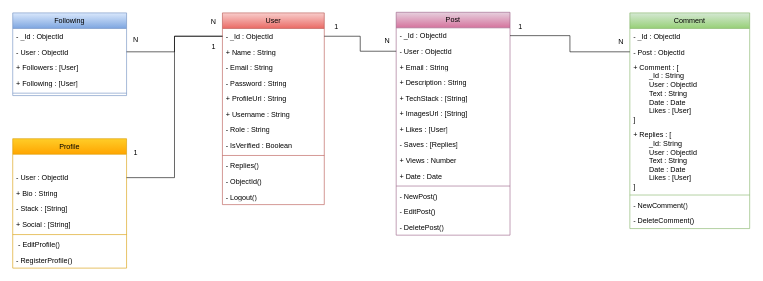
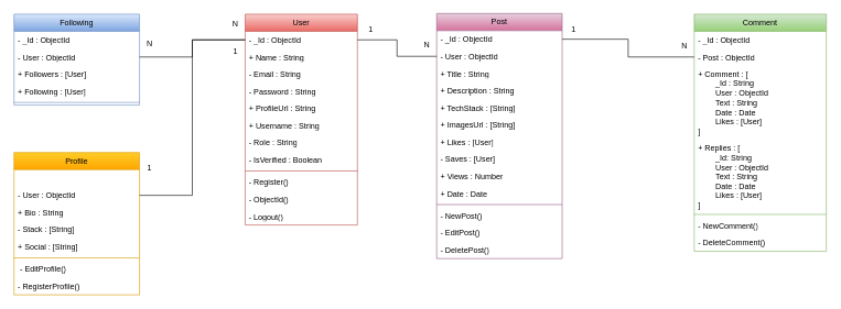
  <mxCell id="0" />
  <mxCell id="1" parent="0" />
  <mxCell id="2" value="User" style="swimlane;fontStyle=0;childLayout=stackLayout;horizontal=1;startSize=26;fillColor=#f8cecc;horizontalStack=0;resizeParent=1;resizeParentMax=0;resizeLast=0;collapsible=1;marginBottom=0;whiteSpace=wrap;html=1;strokeColor=#b85450;gradientColor=#ea6b66;" parent="1" vertex="1"><mxGeometry x="370" y="21" width="170" height="320" as="geometry" /></mxCell>
  <mxCell id="3" value="- _Id : ObjectId" style="text;strokeColor=none;fillColor=none;align=left;verticalAlign=top;spacingLeft=4;spacingRight=4;overflow=hidden;rotatable=0;points=[[0,0.5],[1,0.5]];portConstraint=eastwest;whiteSpace=wrap;html=1;" parent="2" vertex="1"><mxGeometry y="26" width="170" height="26" as="geometry" /></mxCell>
  <mxCell id="4" value="+ Name : String" style="text;strokeColor=none;fillColor=none;align=left;verticalAlign=top;spacingLeft=4;spacingRight=4;overflow=hidden;rotatable=0;points=[[0,0.5],[1,0.5]];portConstraint=eastwest;whiteSpace=wrap;html=1;" parent="2" vertex="1"><mxGeometry y="52" width="170" height="26" as="geometry" /></mxCell>
  <mxCell id="5" value="- Email : String" style="text;strokeColor=none;fillColor=none;align=left;verticalAlign=top;spacingLeft=4;spacingRight=4;overflow=hidden;rotatable=0;points=[[0,0.5],[1,0.5]];portConstraint=eastwest;whiteSpace=wrap;html=1;" parent="2" vertex="1"><mxGeometry y="78" width="170" height="26" as="geometry" /></mxCell>
  <mxCell id="6" value="- Password : String" style="text;strokeColor=none;fillColor=none;align=left;verticalAlign=top;spacingLeft=4;spacingRight=4;overflow=hidden;rotatable=0;points=[[0,0.5],[1,0.5]];portConstraint=eastwest;whiteSpace=wrap;html=1;" parent="2" vertex="1"><mxGeometry y="104" width="170" height="26" as="geometry" /></mxCell>
  <mxCell id="7" value="+ ProfileUrl : String" style="text;strokeColor=none;fillColor=none;align=left;verticalAlign=top;spacingLeft=4;spacingRight=4;overflow=hidden;rotatable=0;points=[[0,0.5],[1,0.5]];portConstraint=eastwest;whiteSpace=wrap;html=1;" parent="2" vertex="1"><mxGeometry y="130" width="170" height="26" as="geometry" /></mxCell>
  <mxCell id="8" value="+ Username : String" style="text;strokeColor=none;fillColor=none;align=left;verticalAlign=top;spacingLeft=4;spacingRight=4;overflow=hidden;rotatable=0;points=[[0,0.5],[1,0.5]];portConstraint=eastwest;whiteSpace=wrap;html=1;" parent="2" vertex="1"><mxGeometry y="156" width="170" height="26" as="geometry" /></mxCell>
  <mxCell id="9" value="- Role : String" style="text;strokeColor=none;fillColor=none;align=left;verticalAlign=top;spacingLeft=4;spacingRight=4;overflow=hidden;rotatable=0;points=[[0,0.5],[1,0.5]];portConstraint=eastwest;whiteSpace=wrap;html=1;" vertex="1" parent="2"><mxGeometry y="182" width="170" height="26" as="geometry" /></mxCell>
  <mxCell id="10" value="- IsVerified : Boolean" style="text;strokeColor=none;fillColor=none;align=left;verticalAlign=top;spacingLeft=4;spacingRight=4;overflow=hidden;rotatable=0;points=[[0,0.5],[1,0.5]];portConstraint=eastwest;whiteSpace=wrap;html=1;" vertex="1" parent="2"><mxGeometry y="208" width="170" height="26" as="geometry" /></mxCell>
  <mxCell id="11" value="" style="line;strokeWidth=1;fillColor=none;align=left;verticalAlign=middle;spacingTop=-1;spacingLeft=3;spacingRight=3;rotatable=0;labelPosition=right;points=[];portConstraint=eastwest;strokeColor=inherit;" parent="2" vertex="1"><mxGeometry y="234" width="170" height="8" as="geometry" /></mxCell>
- <mxCell id="12" value="- Replies()" style="text;strokeColor=none;fillColor=none;align=left;verticalAlign=top;spacingLeft=4;spacingRight=4;overflow=hidden;rotatable=0;points=[[0,0.5],[1,0.5]];portConstraint=eastwest;whiteSpace=wrap;html=1;perimeterSpacing=0;glass=0;rounded=0;" parent="2" vertex="1"><mxGeometry y="242" width="170" height="26" as="geometry" /></mxCell>
+ <mxCell id="12" value="- Register()" style="text;strokeColor=none;fillColor=none;align=left;verticalAlign=top;spacingLeft=4;spacingRight=4;overflow=hidden;rotatable=0;points=[[0,0.5],[1,0.5]];portConstraint=eastwest;whiteSpace=wrap;html=1;perimeterSpacing=0;glass=0;rounded=0;" parent="2" vertex="1"><mxGeometry y="242" width="170" height="26" as="geometry" /></mxCell>
  <mxCell id="13" value="- ObjectId()" style="text;strokeColor=none;fillColor=none;align=left;verticalAlign=top;spacingLeft=4;spacingRight=4;overflow=hidden;rotatable=0;points=[[0,0.5],[1,0.5]];portConstraint=eastwest;whiteSpace=wrap;html=1;perimeterSpacing=0;glass=0;rounded=0;" parent="2" vertex="1"><mxGeometry y="268" width="170" height="26" as="geometry" /></mxCell>
  <mxCell id="14" value="- Logout()" style="text;strokeColor=none;fillColor=none;align=left;verticalAlign=top;spacingLeft=4;spacingRight=4;overflow=hidden;rotatable=0;points=[[0,0.5],[1,0.5]];portConstraint=eastwest;whiteSpace=wrap;html=1;perimeterSpacing=0;glass=0;rounded=0;" parent="2" vertex="1"><mxGeometry y="294" width="170" height="26" as="geometry" /></mxCell>
  <mxCell id="15" value="Comment" style="swimlane;fontStyle=0;childLayout=stackLayout;horizontal=1;startSize=26;fillColor=#d5e8d4;horizontalStack=0;resizeParent=1;resizeParentMax=0;resizeLast=0;collapsible=1;marginBottom=0;whiteSpace=wrap;html=1;strokeColor=#82b366;gradientColor=#97d077;" parent="1" vertex="1"><mxGeometry x="1050" y="21" width="200" height="360" as="geometry" /></mxCell>
  <mxCell id="16" value="- _Id : ObjectId" style="text;strokeColor=none;fillColor=none;align=left;verticalAlign=top;spacingLeft=4;spacingRight=4;overflow=hidden;rotatable=0;points=[[0,0.5],[1,0.5]];portConstraint=eastwest;whiteSpace=wrap;html=1;" parent="15" vertex="1"><mxGeometry y="26" width="200" height="26" as="geometry" /></mxCell>
  <mxCell id="17" value="- Post : ObjectId" style="text;strokeColor=none;fillColor=none;align=left;verticalAlign=top;spacingLeft=4;spacingRight=4;overflow=hidden;rotatable=0;points=[[0,0.5],[1,0.5]];portConstraint=eastwest;whiteSpace=wrap;html=1;" parent="15" vertex="1"><mxGeometry y="52" width="200" height="26" as="geometry" /></mxCell>
  <mxCell id="18" value="+ Comment : [&lt;div&gt;&lt;span style=&quot;white-space: pre;&quot;&gt;&#09;&lt;/span&gt;_Id : String&lt;br&gt;&lt;/div&gt;&lt;div&gt;&lt;span style=&quot;white-space: pre;&quot;&gt;&#09;&lt;/span&gt;User : ObjectId&lt;br&gt;&lt;/div&gt;&lt;div&gt;&lt;span style=&quot;white-space: pre;&quot;&gt;&#09;&lt;/span&gt;Text : String&lt;br&gt;&lt;/div&gt;&lt;div&gt;&lt;span style=&quot;white-space: pre;&quot;&gt;&#09;&lt;/span&gt;Date : Date&lt;br&gt;&lt;/div&gt;&lt;div&gt;&lt;span style=&quot;white-space: pre;&quot;&gt;&#09;&lt;/span&gt;Likes : [User]&lt;/div&gt;&lt;div&gt;]&lt;div&gt;&lt;br&gt;&lt;/div&gt;&lt;/div&gt;" style="text;strokeColor=none;fillColor=none;align=left;verticalAlign=top;spacingLeft=4;spacingRight=4;overflow=hidden;rotatable=0;points=[[0,0.5],[1,0.5]];portConstraint=eastwest;whiteSpace=wrap;html=1;" parent="15" vertex="1"><mxGeometry y="78" width="200" height="112" as="geometry" /></mxCell>
  <mxCell id="19" value="+ Replies : [&lt;div&gt;&lt;span style=&quot;white-space: pre;&quot;&gt;&#09;&lt;/span&gt;_Id: String&lt;br&gt;&lt;/div&gt;&lt;div&gt;&lt;span style=&quot;white-space: pre;&quot;&gt;&#09;&lt;/span&gt;User : ObjectId&lt;br&gt;&lt;/div&gt;&lt;div&gt;&lt;span style=&quot;white-space: pre;&quot;&gt;&#09;&lt;/span&gt;Text : String&lt;br&gt;&lt;/div&gt;&lt;div&gt;&lt;span style=&quot;white-space: pre;&quot;&gt;&#09;&lt;/span&gt;Date : Date&lt;br&gt;&lt;/div&gt;&lt;div&gt;&lt;span style=&quot;white-space: pre;&quot;&gt;&#09;&lt;/span&gt;Likes : [User]&lt;/div&gt;&lt;div&gt;]&lt;/div&gt;" style="text;strokeColor=none;fillColor=none;align=left;verticalAlign=top;spacingLeft=4;spacingRight=4;overflow=hidden;rotatable=0;points=[[0,0.5],[1,0.5]];portConstraint=eastwest;whiteSpace=wrap;html=1;" parent="15" vertex="1"><mxGeometry y="190" width="200" height="110" as="geometry" /></mxCell>
  <mxCell id="20" value="" style="line;strokeWidth=1;fillColor=none;align=left;verticalAlign=middle;spacingTop=-1;spacingLeft=3;spacingRight=3;rotatable=0;labelPosition=right;points=[];portConstraint=eastwest;strokeColor=inherit;" parent="15" vertex="1"><mxGeometry y="300" width="200" height="8" as="geometry" /></mxCell>
  <mxCell id="21" value="- NewComment()" style="text;strokeColor=none;fillColor=none;align=left;verticalAlign=top;spacingLeft=4;spacingRight=4;overflow=hidden;rotatable=0;points=[[0,0.5],[1,0.5]];portConstraint=eastwest;whiteSpace=wrap;html=1;" parent="15" vertex="1"><mxGeometry y="308" width="200" height="26" as="geometry" /></mxCell>
  <mxCell id="22" value="- DeleteComment()" style="text;strokeColor=none;fillColor=none;align=left;verticalAlign=top;spacingLeft=4;spacingRight=4;overflow=hidden;rotatable=0;points=[[0,0.5],[1,0.5]];portConstraint=eastwest;whiteSpace=wrap;html=1;" parent="15" vertex="1"><mxGeometry y="334" width="200" height="26" as="geometry" /></mxCell>
  <mxCell id="23" value="Post" style="swimlane;fontStyle=0;childLayout=stackLayout;horizontal=1;startSize=26;fillColor=#e6d0de;horizontalStack=0;resizeParent=1;resizeParentMax=0;resizeLast=0;collapsible=1;marginBottom=0;whiteSpace=wrap;html=1;strokeColor=#996185;gradientColor=#d5739d;" parent="1" vertex="1"><mxGeometry x="660" y="20" width="190" height="372" as="geometry" /></mxCell>
  <mxCell id="24" value="- _Id : ObjectId" style="text;strokeColor=none;fillColor=none;align=left;verticalAlign=top;spacingLeft=4;spacingRight=4;overflow=hidden;rotatable=0;points=[[0,0.5],[1,0.5]];portConstraint=eastwest;whiteSpace=wrap;html=1;" parent="23" vertex="1"><mxGeometry y="26" width="190" height="26" as="geometry" /></mxCell>
  <mxCell id="25" value="- User : ObjectId" style="text;strokeColor=none;fillColor=none;align=left;verticalAlign=top;spacingLeft=4;spacingRight=4;overflow=hidden;rotatable=0;points=[[0,0.5],[1,0.5]];portConstraint=eastwest;whiteSpace=wrap;html=1;" vertex="1" parent="23"><mxGeometry y="52" width="190" height="26" as="geometry" /></mxCell>
- <mxCell id="26" value="+ Email : String" style="text;strokeColor=none;fillColor=none;align=left;verticalAlign=top;spacingLeft=4;spacingRight=4;overflow=hidden;rotatable=0;points=[[0,0.5],[1,0.5]];portConstraint=eastwest;whiteSpace=wrap;html=1;" vertex="1" parent="23"><mxGeometry y="78" width="190" height="26" as="geometry" /></mxCell>
+ <mxCell id="26" value="+ Title : String" style="text;strokeColor=none;fillColor=none;align=left;verticalAlign=top;spacingLeft=4;spacingRight=4;overflow=hidden;rotatable=0;points=[[0,0.5],[1,0.5]];portConstraint=eastwest;whiteSpace=wrap;html=1;" vertex="1" parent="23"><mxGeometry y="78" width="190" height="26" as="geometry" /></mxCell>
  <mxCell id="27" value="+ Description : String" style="text;strokeColor=none;fillColor=none;align=left;verticalAlign=top;spacingLeft=4;spacingRight=4;overflow=hidden;rotatable=0;points=[[0,0.5],[1,0.5]];portConstraint=eastwest;whiteSpace=wrap;html=1;" parent="23" vertex="1"><mxGeometry y="104" width="190" height="26" as="geometry" /></mxCell>
  <mxCell id="28" value="+ TechStack : [String]" style="text;strokeColor=none;fillColor=none;align=left;verticalAlign=top;spacingLeft=4;spacingRight=4;overflow=hidden;rotatable=0;points=[[0,0.5],[1,0.5]];portConstraint=eastwest;whiteSpace=wrap;html=1;" parent="23" vertex="1"><mxGeometry y="130" width="190" height="26" as="geometry" /></mxCell>
  <mxCell id="29" value="+ ImagesUrl : [String]" style="text;strokeColor=none;fillColor=none;align=left;verticalAlign=top;spacingLeft=4;spacingRight=4;overflow=hidden;rotatable=0;points=[[0,0.5],[1,0.5]];portConstraint=eastwest;whiteSpace=wrap;html=1;" vertex="1" parent="23"><mxGeometry y="156" width="190" height="26" as="geometry" /></mxCell>
  <mxCell id="30" value="+ Likes : [User]" style="text;strokeColor=none;fillColor=none;align=left;verticalAlign=top;spacingLeft=4;spacingRight=4;overflow=hidden;rotatable=0;points=[[0,0.5],[1,0.5]];portConstraint=eastwest;whiteSpace=wrap;html=1;" vertex="1" parent="23"><mxGeometry y="182" width="190" height="26" as="geometry" /></mxCell>
- <mxCell id="31" value="- Saves : [Replies]" style="text;strokeColor=none;fillColor=none;align=left;verticalAlign=top;spacingLeft=4;spacingRight=4;overflow=hidden;rotatable=0;points=[[0,0.5],[1,0.5]];portConstraint=eastwest;whiteSpace=wrap;html=1;" vertex="1" parent="23"><mxGeometry y="208" width="190" height="26" as="geometry" /></mxCell>
+ <mxCell id="31" value="- Saves : [User]" style="text;strokeColor=none;fillColor=none;align=left;verticalAlign=top;spacingLeft=4;spacingRight=4;overflow=hidden;rotatable=0;points=[[0,0.5],[1,0.5]];portConstraint=eastwest;whiteSpace=wrap;html=1;" vertex="1" parent="23"><mxGeometry y="208" width="190" height="26" as="geometry" /></mxCell>
  <mxCell id="32" value="+ Views : Number" style="text;strokeColor=none;fillColor=none;align=left;verticalAlign=top;spacingLeft=4;spacingRight=4;overflow=hidden;rotatable=0;points=[[0,0.5],[1,0.5]];portConstraint=eastwest;whiteSpace=wrap;html=1;" vertex="1" parent="23"><mxGeometry y="234" width="190" height="26" as="geometry" /></mxCell>
  <mxCell id="33" value="+ Date : Date" style="text;strokeColor=none;fillColor=none;align=left;verticalAlign=top;spacingLeft=4;spacingRight=4;overflow=hidden;rotatable=0;points=[[0,0.5],[1,0.5]];portConstraint=eastwest;whiteSpace=wrap;html=1;" vertex="1" parent="23"><mxGeometry y="260" width="190" height="26" as="geometry" /></mxCell>
  <mxCell id="34" value="" style="line;strokeWidth=1;fillColor=none;align=left;verticalAlign=middle;spacingTop=-1;spacingLeft=3;spacingRight=3;rotatable=0;labelPosition=right;points=[];portConstraint=eastwest;strokeColor=inherit;" parent="23" vertex="1"><mxGeometry y="286" width="190" height="8" as="geometry" /></mxCell>
  <mxCell id="35" value="- NewPost()" style="text;strokeColor=none;fillColor=none;align=left;verticalAlign=top;spacingLeft=4;spacingRight=4;overflow=hidden;rotatable=0;points=[[0,0.5],[1,0.5]];portConstraint=eastwest;whiteSpace=wrap;html=1;" parent="23" vertex="1"><mxGeometry y="294" width="190" height="26" as="geometry" /></mxCell>
  <mxCell id="36" value="- EditPost()" style="text;strokeColor=none;fillColor=none;align=left;verticalAlign=top;spacingLeft=4;spacingRight=4;overflow=hidden;rotatable=0;points=[[0,0.5],[1,0.5]];portConstraint=eastwest;whiteSpace=wrap;html=1;" vertex="1" parent="23"><mxGeometry y="320" width="190" height="26" as="geometry" /></mxCell>
  <mxCell id="37" value="- DeletePost()" style="text;strokeColor=none;fillColor=none;align=left;verticalAlign=top;spacingLeft=4;spacingRight=4;overflow=hidden;rotatable=0;points=[[0,0.5],[1,0.5]];portConstraint=eastwest;whiteSpace=wrap;html=1;" vertex="1" parent="23"><mxGeometry y="346" width="190" height="26" as="geometry" /></mxCell>
  <mxCell id="38" value="Following" style="swimlane;fontStyle=0;childLayout=stackLayout;horizontal=1;startSize=26;fillColor=#dae8fc;horizontalStack=0;resizeParent=1;resizeParentMax=0;resizeLast=0;collapsible=1;marginBottom=0;whiteSpace=wrap;html=1;strokeColor=#6c8ebf;gradientColor=#7ea6e0;" vertex="1" parent="1"><mxGeometry x="20" y="21" width="190" height="138" as="geometry" /></mxCell>
  <mxCell id="39" value="- _Id : ObjectId" style="text;strokeColor=none;fillColor=none;align=left;verticalAlign=top;spacingLeft=4;spacingRight=4;overflow=hidden;rotatable=0;points=[[0,0.5],[1,0.5]];portConstraint=eastwest;whiteSpace=wrap;html=1;" vertex="1" parent="38"><mxGeometry y="26" width="190" height="26" as="geometry" /></mxCell>
  <mxCell id="40" value="- User : ObjectId" style="text;strokeColor=none;fillColor=none;align=left;verticalAlign=top;spacingLeft=4;spacingRight=4;overflow=hidden;rotatable=0;points=[[0,0.5],[1,0.5]];portConstraint=eastwest;whiteSpace=wrap;html=1;" vertex="1" parent="38"><mxGeometry y="52" width="190" height="26" as="geometry" /></mxCell>
  <mxCell id="41" value="+ Followers : [User]" style="text;strokeColor=none;fillColor=none;align=left;verticalAlign=top;spacingLeft=4;spacingRight=4;overflow=hidden;rotatable=0;points=[[0,0.5],[1,0.5]];portConstraint=eastwest;whiteSpace=wrap;html=1;" vertex="1" parent="38"><mxGeometry y="78" width="190" height="26" as="geometry" /></mxCell>
  <mxCell id="42" value="+ Following : [User]" style="text;strokeColor=none;fillColor=none;align=left;verticalAlign=top;spacingLeft=4;spacingRight=4;overflow=hidden;rotatable=0;points=[[0,0.5],[1,0.5]];portConstraint=eastwest;whiteSpace=wrap;html=1;" vertex="1" parent="38"><mxGeometry y="104" width="190" height="26" as="geometry" /></mxCell>
  <mxCell id="43" value="" style="line;strokeWidth=1;fillColor=none;align=left;verticalAlign=middle;spacingTop=-1;spacingLeft=3;spacingRight=3;rotatable=0;labelPosition=right;points=[];portConstraint=eastwest;strokeColor=inherit;" vertex="1" parent="38"><mxGeometry y="130" width="190" height="8" as="geometry" /></mxCell>
  <mxCell id="44" value="Profile" style="swimlane;fontStyle=0;childLayout=stackLayout;horizontal=1;startSize=26;fillColor=#ffcd28;horizontalStack=0;resizeParent=1;resizeParentMax=0;resizeLast=0;collapsible=1;marginBottom=0;whiteSpace=wrap;html=1;strokeColor=#d79b00;gradientColor=#ffa500;" vertex="1" parent="1"><mxGeometry x="20" y="231" width="190" height="216" as="geometry" /></mxCell>
  <mxCell id="45" style="text;strokeColor=none;fillColor=none;align=left;verticalAlign=top;spacingLeft=4;spacingRight=4;overflow=hidden;rotatable=0;points=[[0,0.5],[1,0.5]];portConstraint=eastwest;whiteSpace=wrap;html=1;" vertex="1" parent="44"><mxGeometry y="26" width="190" height="26" as="geometry" /></mxCell>
  <mxCell id="46" value="- User : ObjectId" style="text;strokeColor=none;fillColor=none;align=left;verticalAlign=top;spacingLeft=4;spacingRight=4;overflow=hidden;rotatable=0;points=[[0,0.5],[1,0.5]];portConstraint=eastwest;whiteSpace=wrap;html=1;" vertex="1" parent="44"><mxGeometry y="52" width="190" height="26" as="geometry" /></mxCell>
  <mxCell id="47" value="+ Bio : String" style="text;strokeColor=none;fillColor=none;align=left;verticalAlign=top;spacingLeft=4;spacingRight=4;overflow=hidden;rotatable=0;points=[[0,0.5],[1,0.5]];portConstraint=eastwest;whiteSpace=wrap;html=1;" vertex="1" parent="44"><mxGeometry y="78" width="190" height="26" as="geometry" /></mxCell>
  <mxCell id="48" value="- Stack : [String]" style="text;strokeColor=none;fillColor=none;align=left;verticalAlign=top;spacingLeft=4;spacingRight=4;overflow=hidden;rotatable=0;points=[[0,0.5],[1,0.5]];portConstraint=eastwest;whiteSpace=wrap;html=1;" vertex="1" parent="44"><mxGeometry y="104" width="190" height="26" as="geometry" /></mxCell>
  <mxCell id="49" value="+ Social : [String]" style="text;strokeColor=none;fillColor=none;align=left;verticalAlign=top;spacingLeft=4;spacingRight=4;overflow=hidden;rotatable=0;points=[[0,0.5],[1,0.5]];portConstraint=eastwest;whiteSpace=wrap;html=1;" vertex="1" parent="44"><mxGeometry y="130" width="190" height="26" as="geometry" /></mxCell>
  <mxCell id="50" value="" style="line;strokeWidth=1;fillColor=none;align=left;verticalAlign=middle;spacingTop=-1;spacingLeft=3;spacingRight=3;rotatable=0;labelPosition=right;points=[];portConstraint=eastwest;strokeColor=inherit;" vertex="1" parent="44"><mxGeometry y="156" width="190" height="8" as="geometry" /></mxCell>
  <mxCell id="51" value="&amp;nbsp;- EditProfile()" style="text;strokeColor=none;fillColor=none;align=left;verticalAlign=top;spacingLeft=4;spacingRight=4;overflow=hidden;rotatable=0;points=[[0,0.5],[1,0.5]];portConstraint=eastwest;whiteSpace=wrap;html=1;" vertex="1" parent="44"><mxGeometry y="164" width="190" height="26" as="geometry" /></mxCell>
  <mxCell id="52" value="- RegisterProfile()" style="text;strokeColor=none;fillColor=none;align=left;verticalAlign=top;spacingLeft=4;spacingRight=4;overflow=hidden;rotatable=0;points=[[0,0.5],[1,0.5]];portConstraint=eastwest;whiteSpace=wrap;html=1;" vertex="1" parent="44"><mxGeometry y="190" width="190" height="26" as="geometry" /></mxCell>
  <mxCell id="53" style="edgeStyle=orthogonalEdgeStyle;rounded=0;orthogonalLoop=1;jettySize=auto;html=1;entryX=0;entryY=0.5;entryDx=0;entryDy=0;endArrow=none;endFill=0;" edge="1" parent="1" source="40" target="3"><mxGeometry relative="1" as="geometry" /></mxCell>
  <mxCell id="54" style="edgeStyle=orthogonalEdgeStyle;rounded=0;orthogonalLoop=1;jettySize=auto;html=1;entryX=0;entryY=0.5;entryDx=0;entryDy=0;endArrow=none;endFill=0;startArrow=none;startFill=0;" edge="1" parent="1" source="46" target="3"><mxGeometry relative="1" as="geometry" /></mxCell>
  <mxCell id="55" style="edgeStyle=orthogonalEdgeStyle;rounded=0;orthogonalLoop=1;jettySize=auto;html=1;entryX=1;entryY=0.5;entryDx=0;entryDy=0;exitX=0;exitY=0.5;exitDx=0;exitDy=0;endArrow=none;endFill=0;" edge="1" parent="1" source="25" target="3"><mxGeometry relative="1" as="geometry" /></mxCell>
  <mxCell id="56" style="edgeStyle=orthogonalEdgeStyle;rounded=0;orthogonalLoop=1;jettySize=auto;html=1;entryX=1;entryY=0.5;entryDx=0;entryDy=0;exitX=0;exitY=0.5;exitDx=0;exitDy=0;endArrow=none;endFill=0;" edge="1" parent="1" source="17" target="24"><mxGeometry relative="1" as="geometry" /></mxCell>
  <mxCell id="57" value="N" style="text;html=1;align=center;verticalAlign=middle;resizable=0;points=[];autosize=1;strokeColor=none;fillColor=none;" vertex="1" parent="1"><mxGeometry x="210" y="51" width="30" height="30" as="geometry" /></mxCell>
  <mxCell id="58" value="N" style="text;html=1;align=center;verticalAlign=middle;resizable=0;points=[];autosize=1;strokeColor=none;fillColor=none;" vertex="1" parent="1"><mxGeometry x="340" y="21" width="30" height="30" as="geometry" /></mxCell>
  <mxCell id="59" value="1" style="text;html=1;align=center;verticalAlign=middle;resizable=0;points=[];autosize=1;strokeColor=none;fillColor=none;" vertex="1" parent="1"><mxGeometry x="210" y="239" width="30" height="30" as="geometry" /></mxCell>
  <mxCell id="60" value="1" style="text;html=1;align=center;verticalAlign=middle;resizable=0;points=[];autosize=1;strokeColor=none;fillColor=none;" vertex="1" parent="1"><mxGeometry x="340" y="62" width="30" height="30" as="geometry" /></mxCell>
  <mxCell id="61" value="1" style="text;html=1;align=center;verticalAlign=middle;resizable=0;points=[];autosize=1;strokeColor=none;fillColor=none;" vertex="1" parent="1"><mxGeometry x="545" y="29" width="30" height="30" as="geometry" /></mxCell>
  <mxCell id="62" value="N" style="text;html=1;align=center;verticalAlign=middle;resizable=0;points=[];autosize=1;strokeColor=none;fillColor=none;" vertex="1" parent="1"><mxGeometry x="630" y="53" width="30" height="30" as="geometry" /></mxCell>
  <mxCell id="63" value="N" style="text;html=1;align=center;verticalAlign=middle;resizable=0;points=[];autosize=1;strokeColor=none;fillColor=none;" vertex="1" parent="1"><mxGeometry x="1020" y="54" width="30" height="30" as="geometry" /></mxCell>
  <mxCell id="64" value="1" style="text;html=1;align=center;verticalAlign=middle;resizable=0;points=[];autosize=1;strokeColor=none;fillColor=none;" vertex="1" parent="1"><mxGeometry x="852" y="29" width="30" height="30" as="geometry" /></mxCell>
